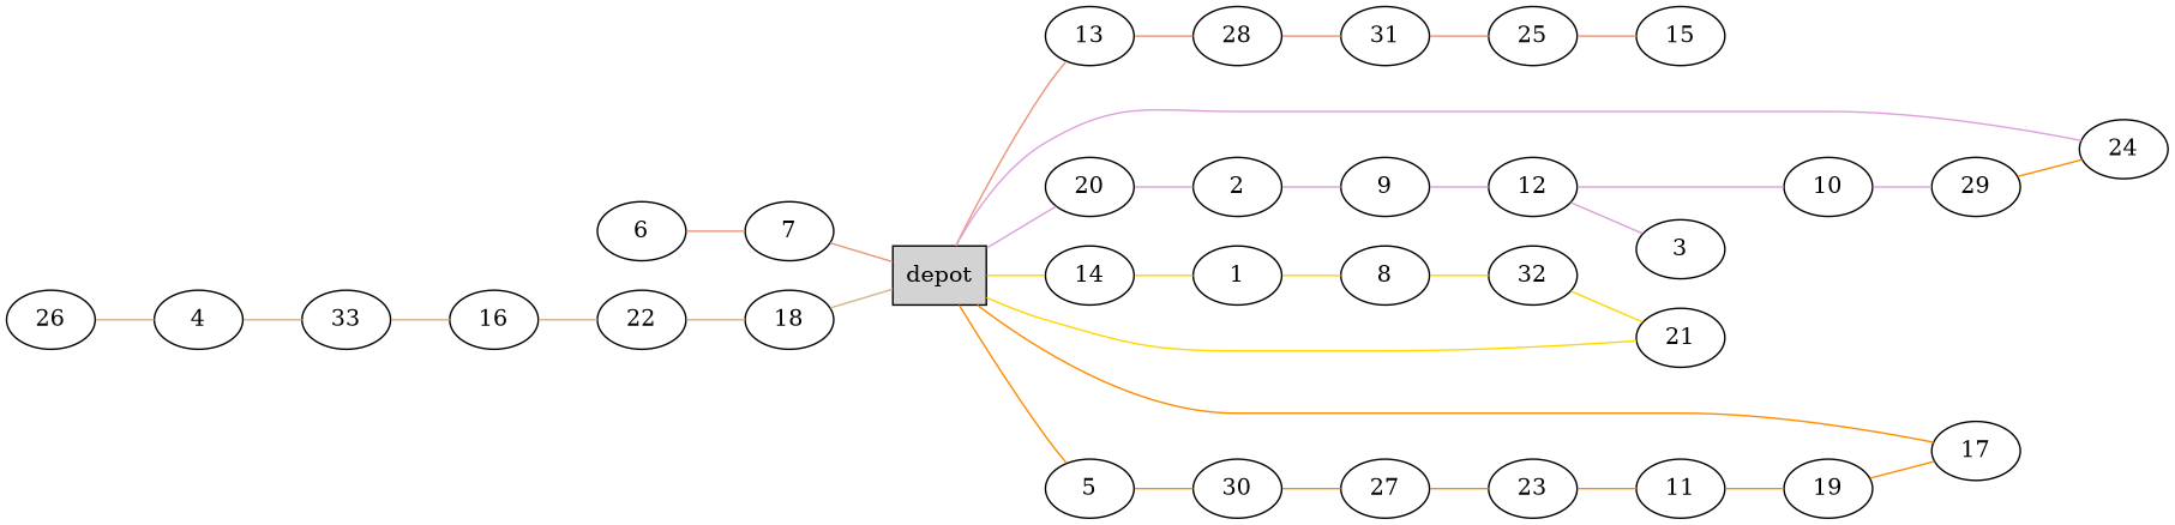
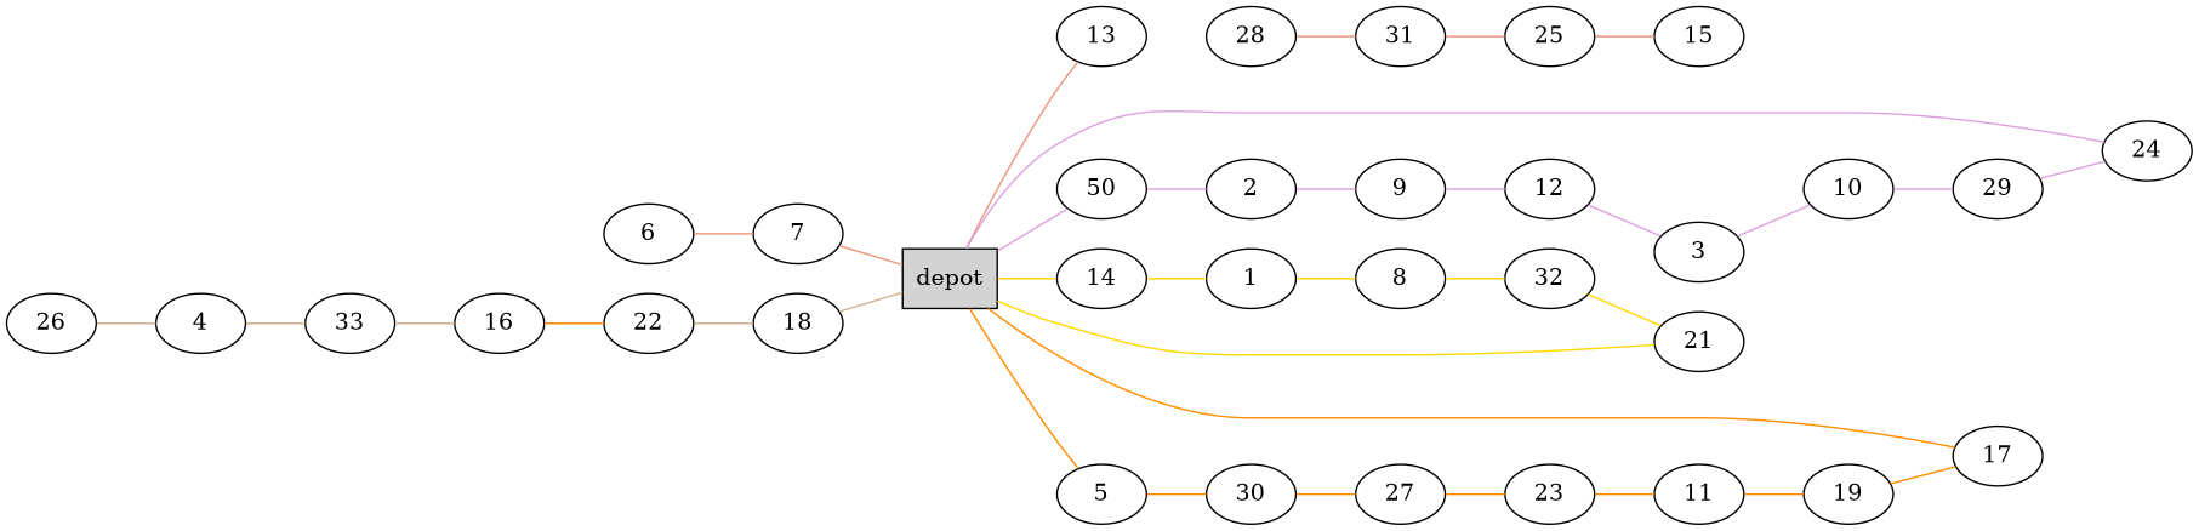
  graph {
    rankdir=LR
    node [shape=ellipse]
    edge [color=plum]
    n1 [label=depot shape=box style=filled]
    13
    14
-   20
+   20 [label=50]
    5
    28
    1
    2
    26
    4
    30
    31
    25
    15
    6
    7
    8
    32
    21
    9
    12
    3
    10
    29
    24
    33
    16
    22
    18
    27
    23
    11
    19
    17
    n1 -- 13 [color=darksalmon]
    n1 -- 14 [color=gold]
    n1 -- 20
    n1 -- 5 [color=darkorange]
-   13 -- 28 [color=darksalmon]
    14 -- 1 [color=gold]
    20 -- 2
    5 -- 30 [color=darkorange]
    28 -- 31 [color=darksalmon]
    1 -- 8 [color=gold]
    2 -- 9
    26 -- 4 [color=tan]
    4 -- 33 [color=tan]
    30 -- 27 [color=darkorange]
    31 -- 25 [color=darksalmon]
    25 -- 15 [color=darksalmon]
    6 -- 7 [color=darksalmon]
    7 -- n1 [color=darksalmon]
    8 -- 32 [color=gold]
    32 -- 21 [color=gold]
    21 -- n1 [color=gold]
    9 -- 12
    12 -- 3
-   12 -- 10
+   3 -- 10
    10 -- 29
-   29 -- 24 [color=darkorange]
+   29 -- 24
    24 -- n1
    33 -- 16 [color=tan]
-   16 -- 22 [color=tan]
+   16 -- 22 [color=darkorange]
    22 -- 18 [color=tan]
    18 -- n1 [color=tan]
    27 -- 23 [color=darkorange]
    23 -- 11 [color=darkorange]
    11 -- 19 [color=darkorange]
    19 -- 17 [color=darkorange]
    17 -- n1 [color=darkorange]
  }
